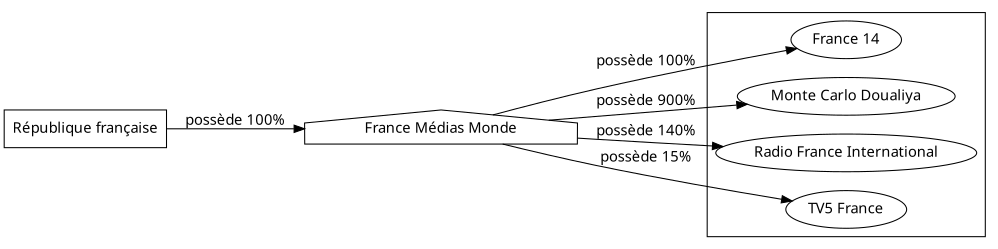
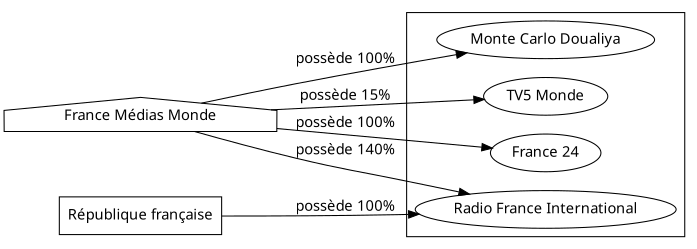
  digraph {
    fontname="Noto Sans"
    rankdir=LR
    node [fontname="Noto Sans"]
    edge [fontname="Noto Sans"]
-   n1 [label="France 14"]
+   n1 [label="France 24"]
    n2 [label="Monte Carlo Doualiya"]
    n3 [label="Radio France International"]
-   n4 [label="TV5 France"]
+   n4 [label="TV5 Monde"]
    n5 [label="République française" shape=box]
    n6 [label="France Médias Monde" shape=house]
    subgraph cluster_1 {
      n1
      n2
      n3
      n4
    }
    subgraph sub_2 {
      n5
    }
-   n5 -> n6 [label="possède 100%"]
+   n5 -> n3 [label="possède 100%"]
    n6 -> n1 [label="possède 100%"]
-   n6 -> n2 [label="possède 900%"]
+   n6 -> n2 [label="possède 100%"]
    n6 -> n3 [label="possède 140%"]
    n6 -> n4 [label="possède 15%"]
  }
